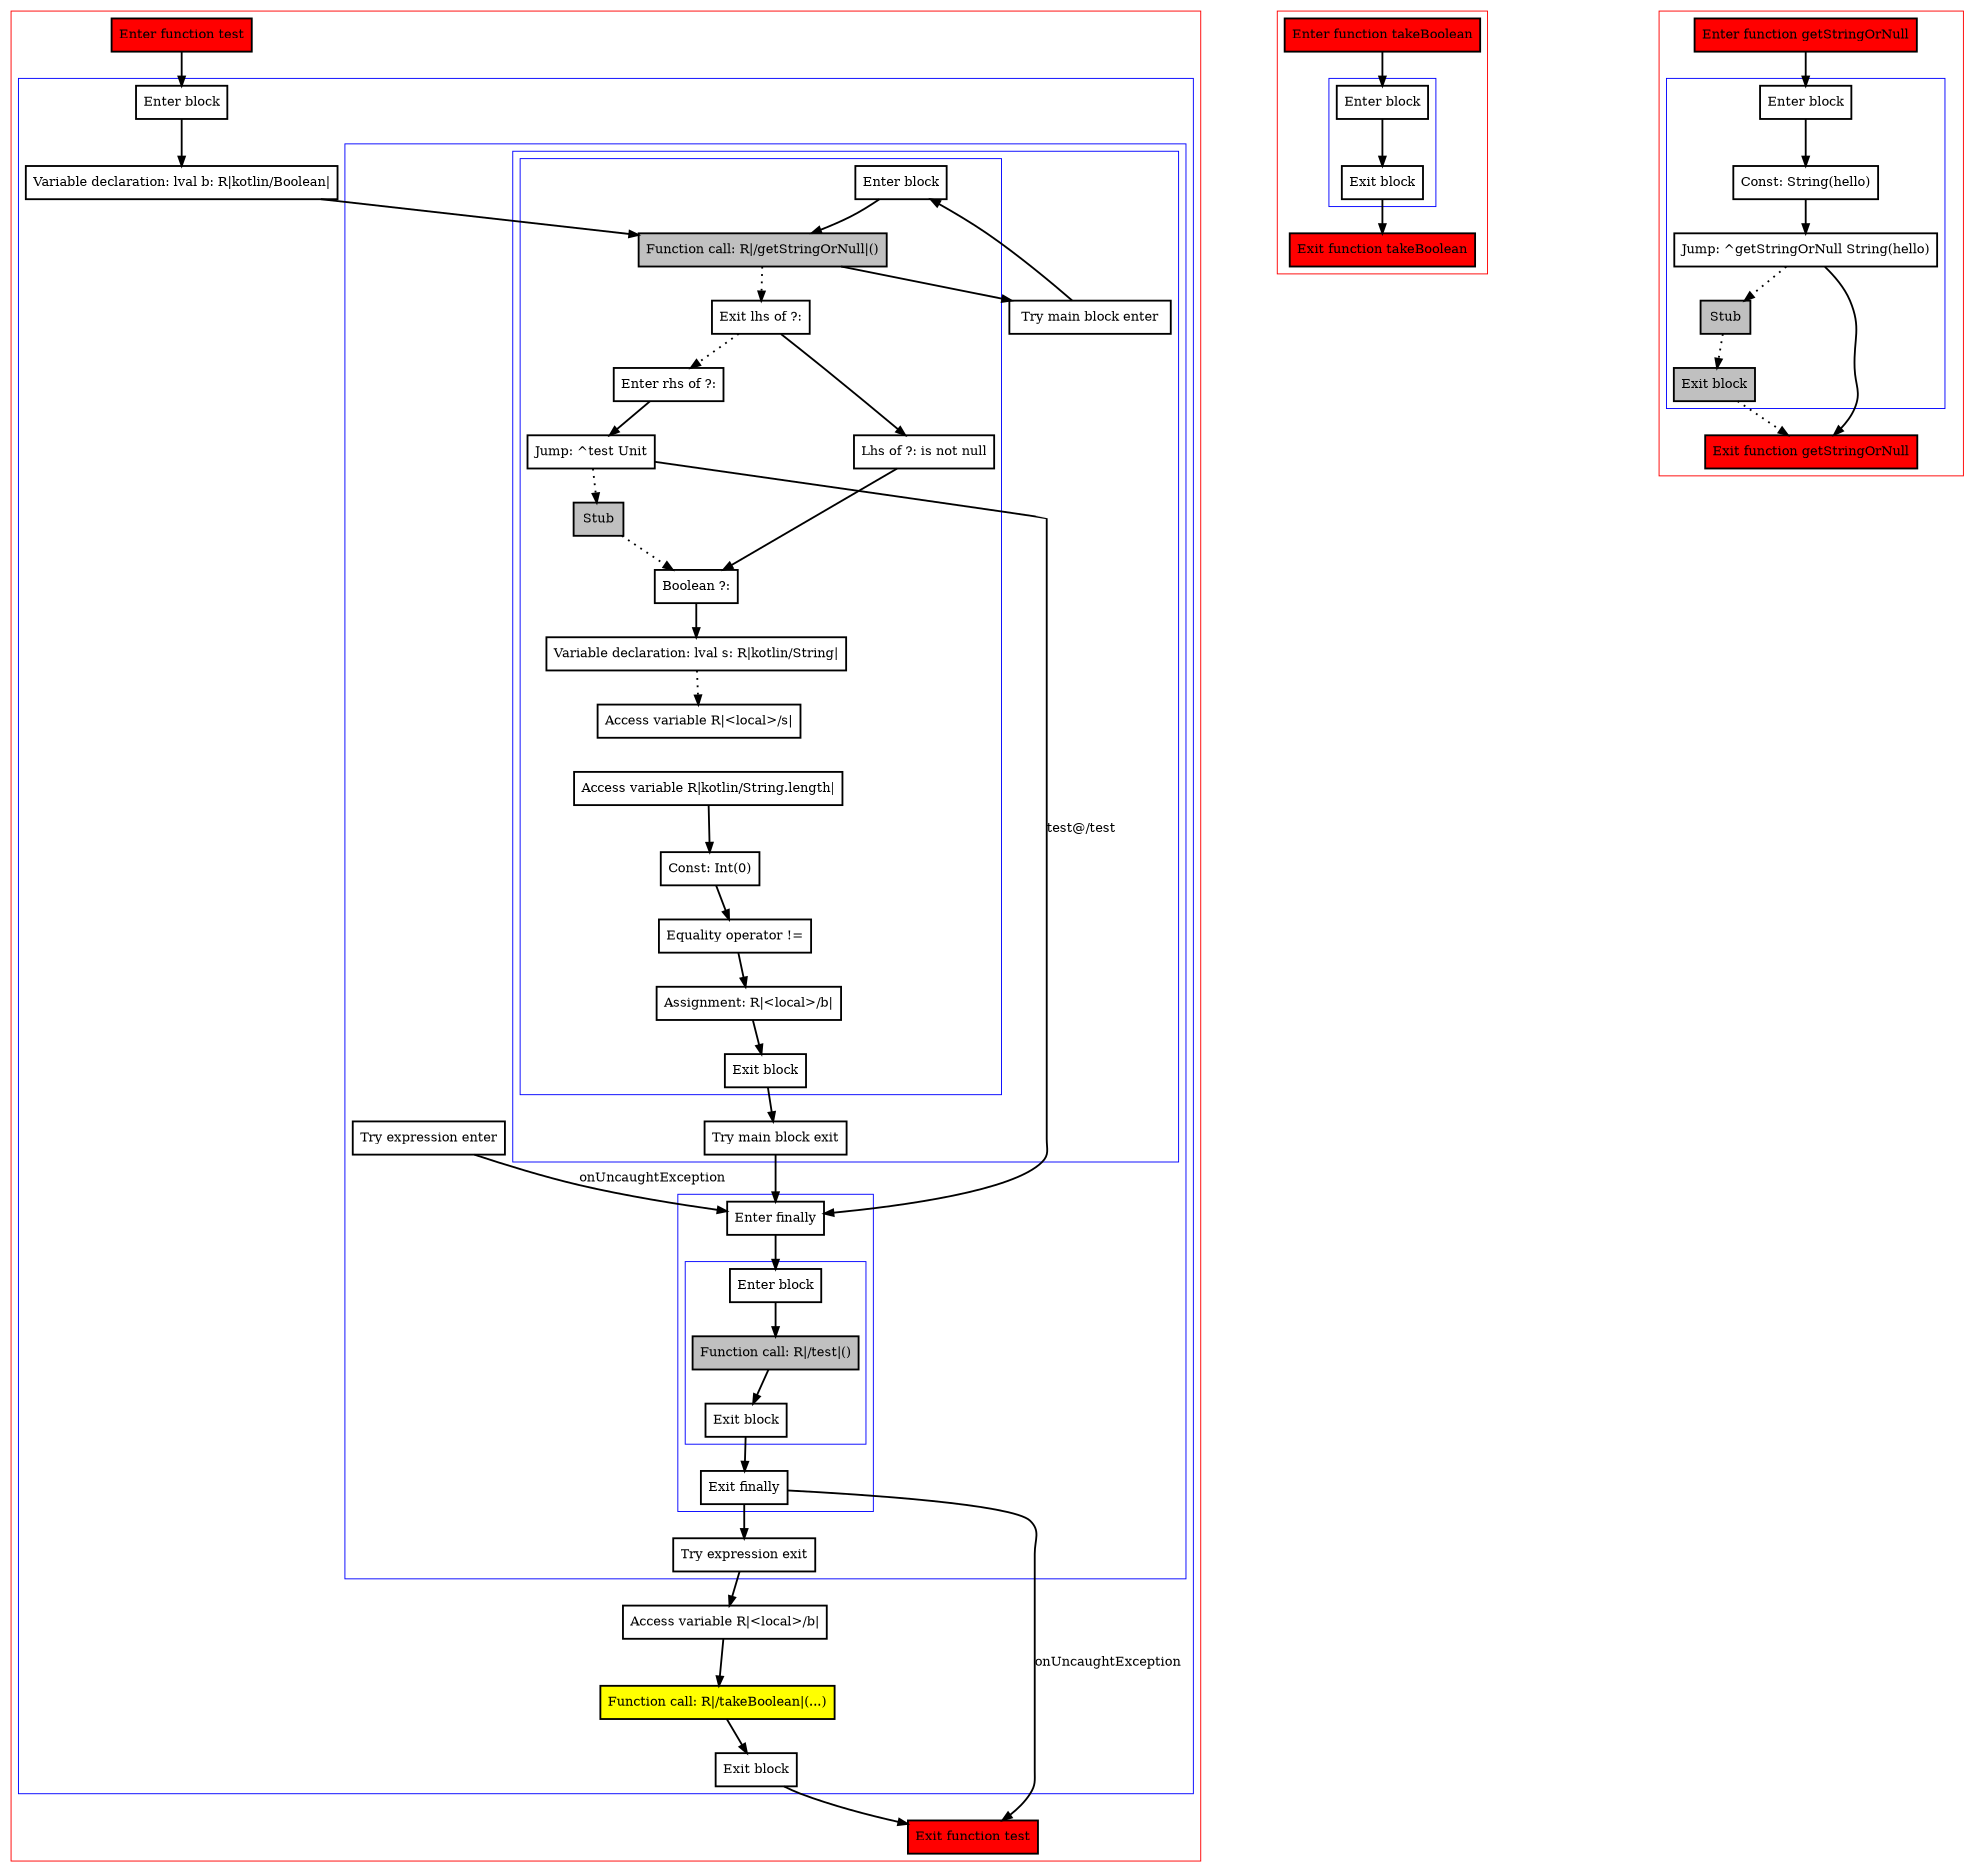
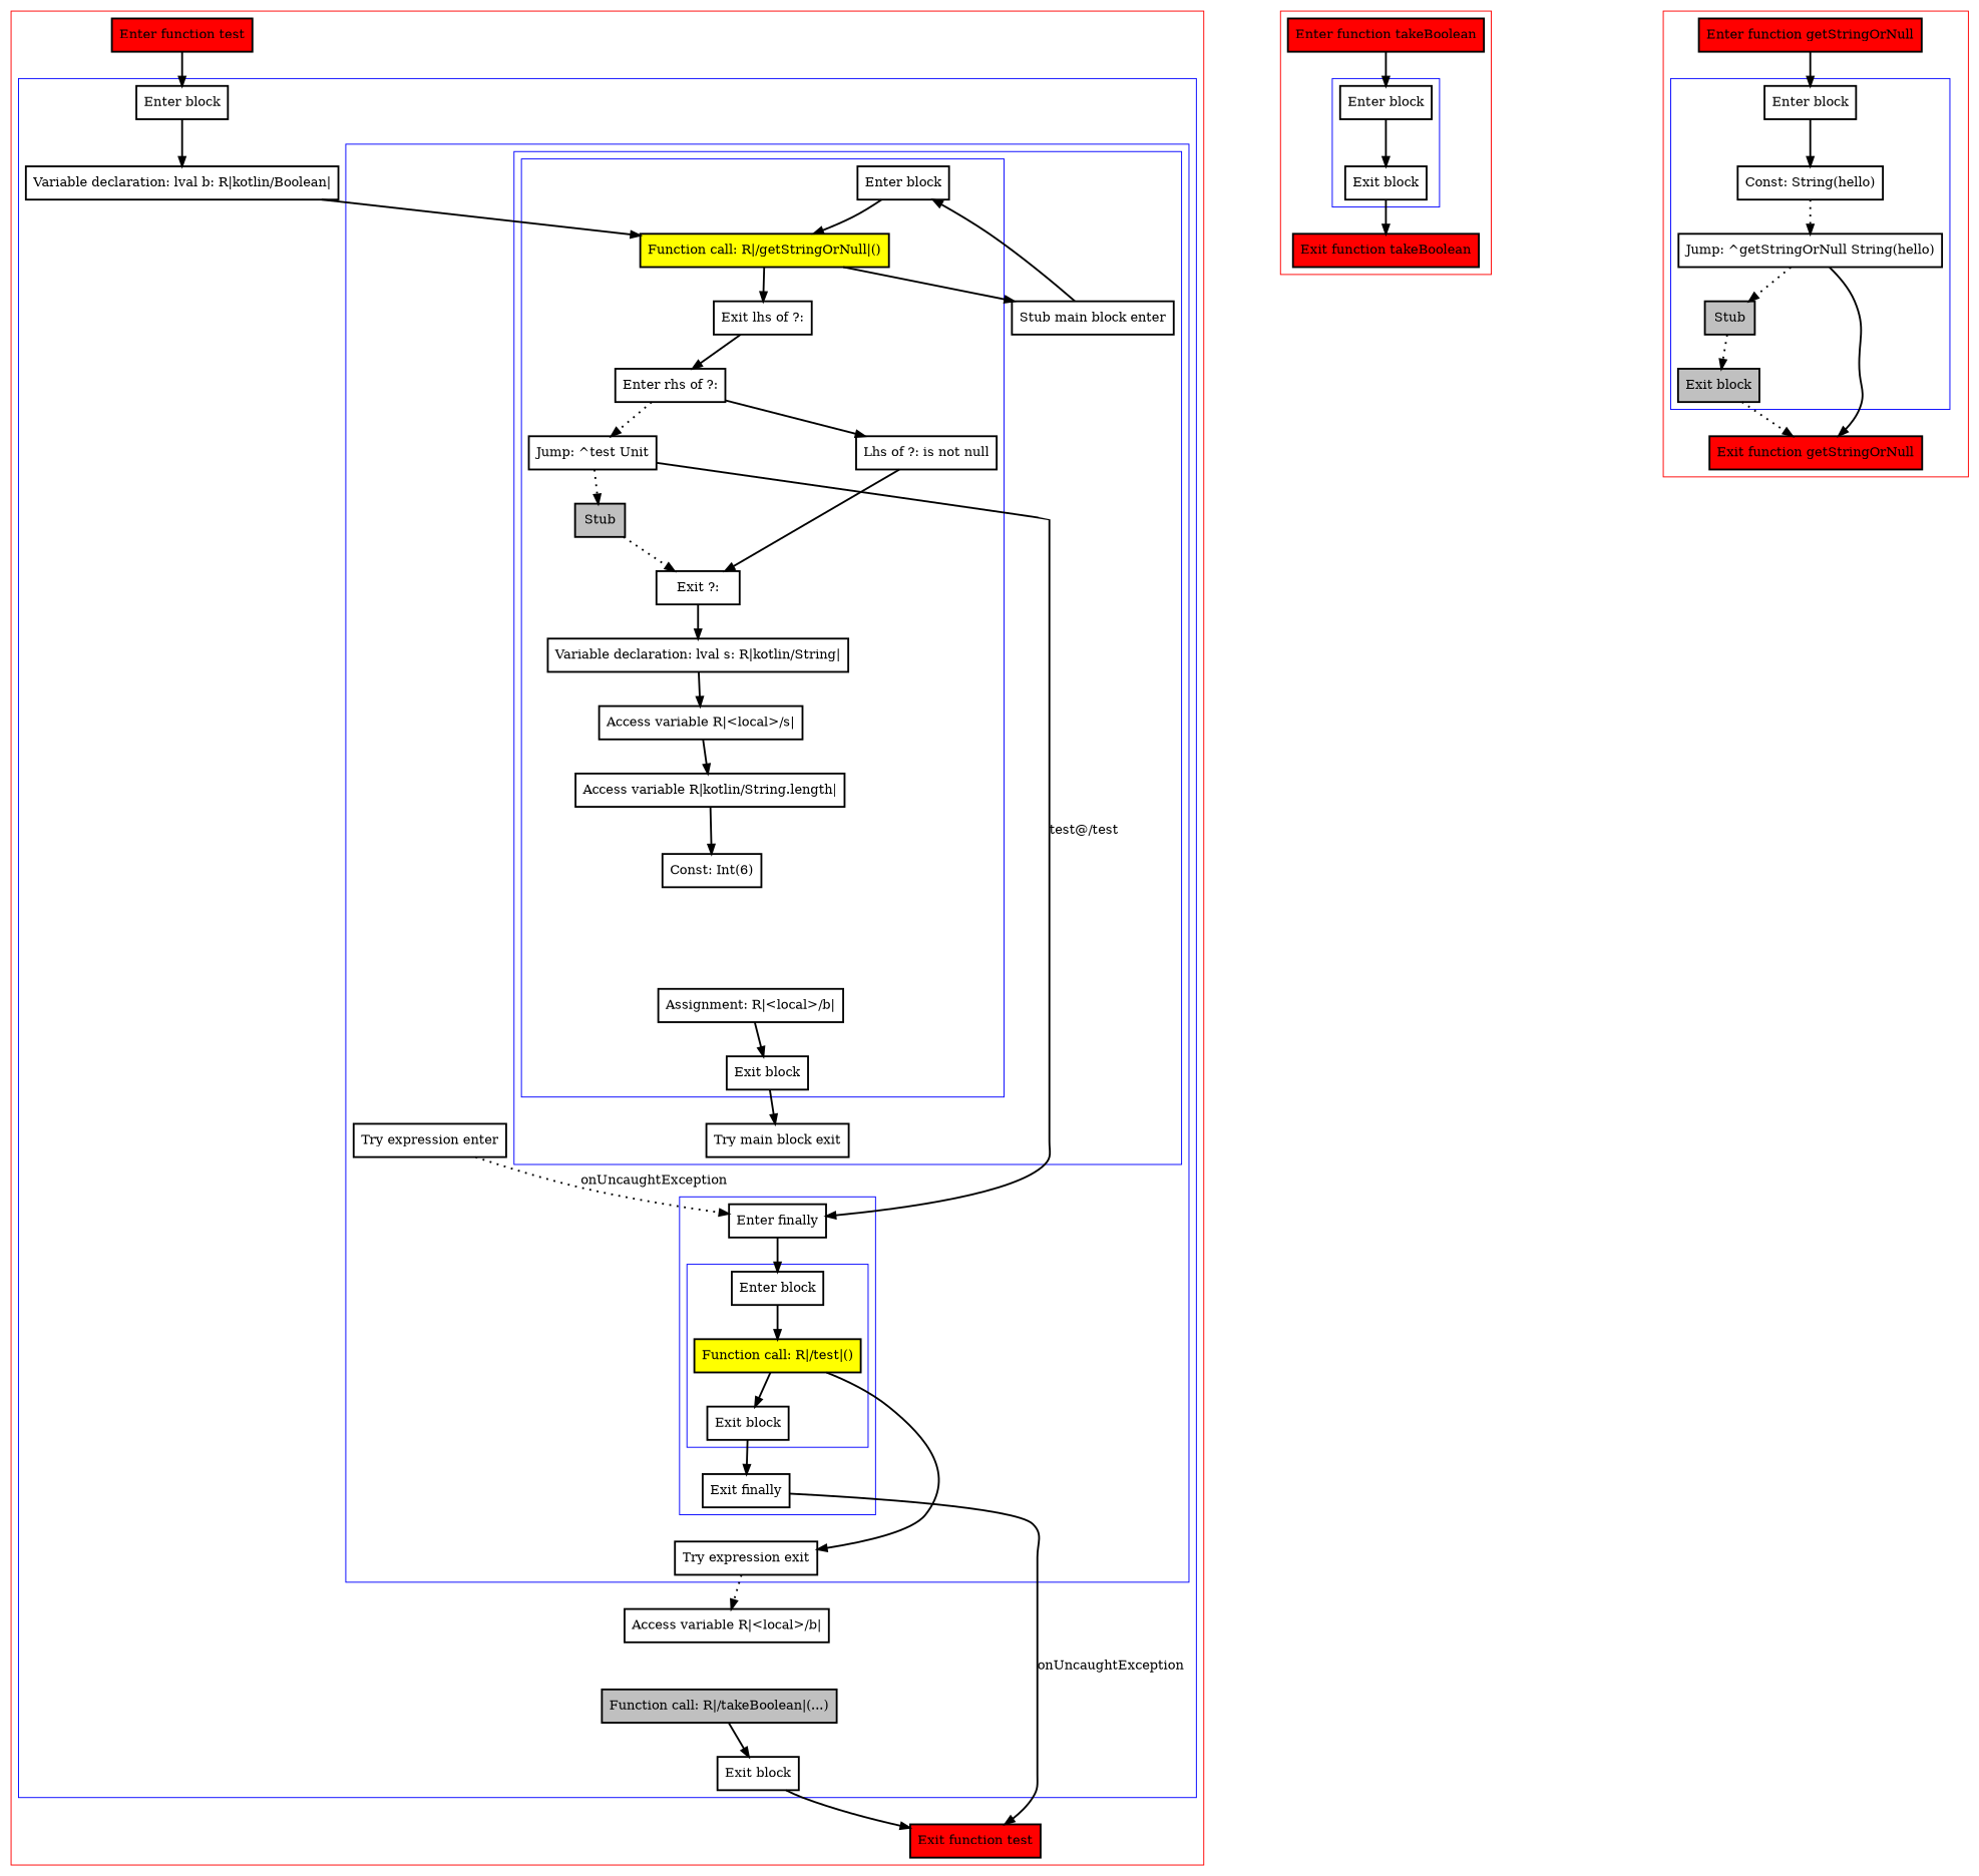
  digraph {
    nodesep=3
    node [penwidth=2 shape=box]
    edge [penwidth=2]
    n1 [label="Enter block"]
-   n2 [fillcolor=gray label="Function call: R|/getStringOrNull|()" style=filled]
+   n2 [fillcolor=yellow label="Function call: R|/getStringOrNull|()" style=filled]
    n3 [label="Exit lhs of ?:"]
    n4 [label="Enter rhs of ?:"]
    n5 [label="Jump: ^test Unit"]
    n6 [fillcolor=gray label=Stub style=filled]
    n7 [label="Lhs of ?: is not null"]
-   n8 [label="Boolean ?:"]
+   n8 [label="Exit ?:"]
    n9 [label="Variable declaration: lval s: R|kotlin/String|"]
    n10 [label="Access variable R|<local>/s|"]
    n11 [label="Access variable R|kotlin/String.length|"]
-   n12 [label="Const: Int(0)"]
-   n13 [label="Equality operator !="]
+   n12 [label="Const: Int(6)"]
    n14 [label="Assignment: R|<local>/b|"]
    n15 [label="Exit block"]
-   n16 [label="Try main block enter"]
+   n16 [label="Stub main block enter"]
    n17 [label="Try main block exit"]
    n18 [label="Enter block"]
-   n19 [fillcolor=gray label="Function call: R|/test|()" style=filled]
+   n19 [fillcolor=yellow label="Function call: R|/test|()" style=filled]
    n20 [label="Exit block"]
    n21 [label="Enter finally"]
    n22 [label="Exit finally"]
    n23 [label="Try expression enter"]
    n24 [label="Try expression exit"]
    n25 [label="Enter block"]
    n26 [label="Variable declaration: lval b: R|kotlin/Boolean|"]
    n27 [label="Access variable R|<local>/b|"]
-   n28 [fillcolor=yellow label="Function call: R|/takeBoolean|(...)" style=filled]
+   n28 [fillcolor=gray label="Function call: R|/takeBoolean|(...)" style=filled]
    n29 [label="Exit block"]
    n30 [fillcolor=red label="Enter function test" style=filled]
    n31 [fillcolor=red label="Exit function test" style=filled]
    n32 [label="Enter block"]
    n33 [label="Exit block"]
    n34 [fillcolor=red label="Enter function takeBoolean" style=filled]
    n35 [fillcolor=red label="Exit function takeBoolean" style=filled]
    n36 [label="Enter block"]
    n37 [label="Const: String(hello)"]
    n38 [label="Jump: ^getStringOrNull String(hello)"]
    n39 [fillcolor=gray label=Stub style=filled]
    n40 [fillcolor=gray label="Exit block" style=filled]
    n41 [fillcolor=red label="Enter function getStringOrNull" style=filled]
    n42 [fillcolor=red label="Exit function getStringOrNull" style=filled]
    subgraph cluster_1 {
      color=red
      n30
      n31
      subgraph cluster_2 {
        color=blue
        n25
        n26
        n27
        n28
        n29
        subgraph cluster_3 {
          color=blue
          n23
          n24
          subgraph cluster_4 {
            color=blue
            n16
            n17
            subgraph cluster_5 {
              color=blue
              n1
              n2
              n3
              n4
              n5
              n6
              n7
              n8
              n9
              n10
              n11
              n12
-             n13
              n14
              n15
            }
          }
          subgraph cluster_6 {
            color=blue
            n21
            n22
            subgraph cluster_7 {
              color=blue
              n18
              n19
              n20
            }
          }
        }
      }
    }
    subgraph cluster_8 {
      color=red
      n34
      n35
      subgraph cluster_9 {
        color=blue
        n32
        n33
      }
    }
    subgraph cluster_10 {
      color=red
      n41
      n42
      subgraph cluster_11 {
        color=blue
        n36
        n37
        n38
        n39
        n40
      }
    }
    n1 -> n2
-   n2 -> n3 [style=dotted]
+   n2 -> n3
    n2 -> n16
-   n3 -> n4 [style=dotted]
-   n3 -> n7
-   n4 -> n5
+   n3 -> n4
+   n4 -> n7
+   n4 -> n5 [style=dotted]
    n5 -> n6 [style=dotted]
    n5 -> n21 [label="test@/test"]
    n6 -> n8 [style=dotted]
    n7 -> n8
    n8 -> n9
-   n9 -> n10 [style=dotted]
+   n9 -> n10
+   n10 -> n11
    n11 -> n12
-   n12 -> n13
-   n13 -> n14
    n14 -> n15
    n15 -> n17
    n16 -> n1
-   n17 -> n21
    n18 -> n19
    n19 -> n20
    n20 -> n22
    n21 -> n18
-   n22 -> n24
+   n19 -> n24
    n22 -> n31 [label=onUncaughtException]
-   n23 -> n21 [label=onUncaughtException]
-   n24 -> n27
+   n23 -> n21 [label=onUncaughtException style=dotted]
+   n24 -> n27 [style=dotted]
    n25 -> n26
    n26 -> n2
-   n27 -> n28
    n28 -> n29
    n29 -> n31
    n30 -> n25
    n32 -> n33
    n33 -> n35
    n34 -> n32
    n36 -> n37
-   n37 -> n38
+   n37 -> n38 [style=dotted]
    n38 -> n39 [style=dotted]
    n38 -> n42
    n39 -> n40 [style=dotted]
    n40 -> n42 [style=dotted]
    n41 -> n36
  }
